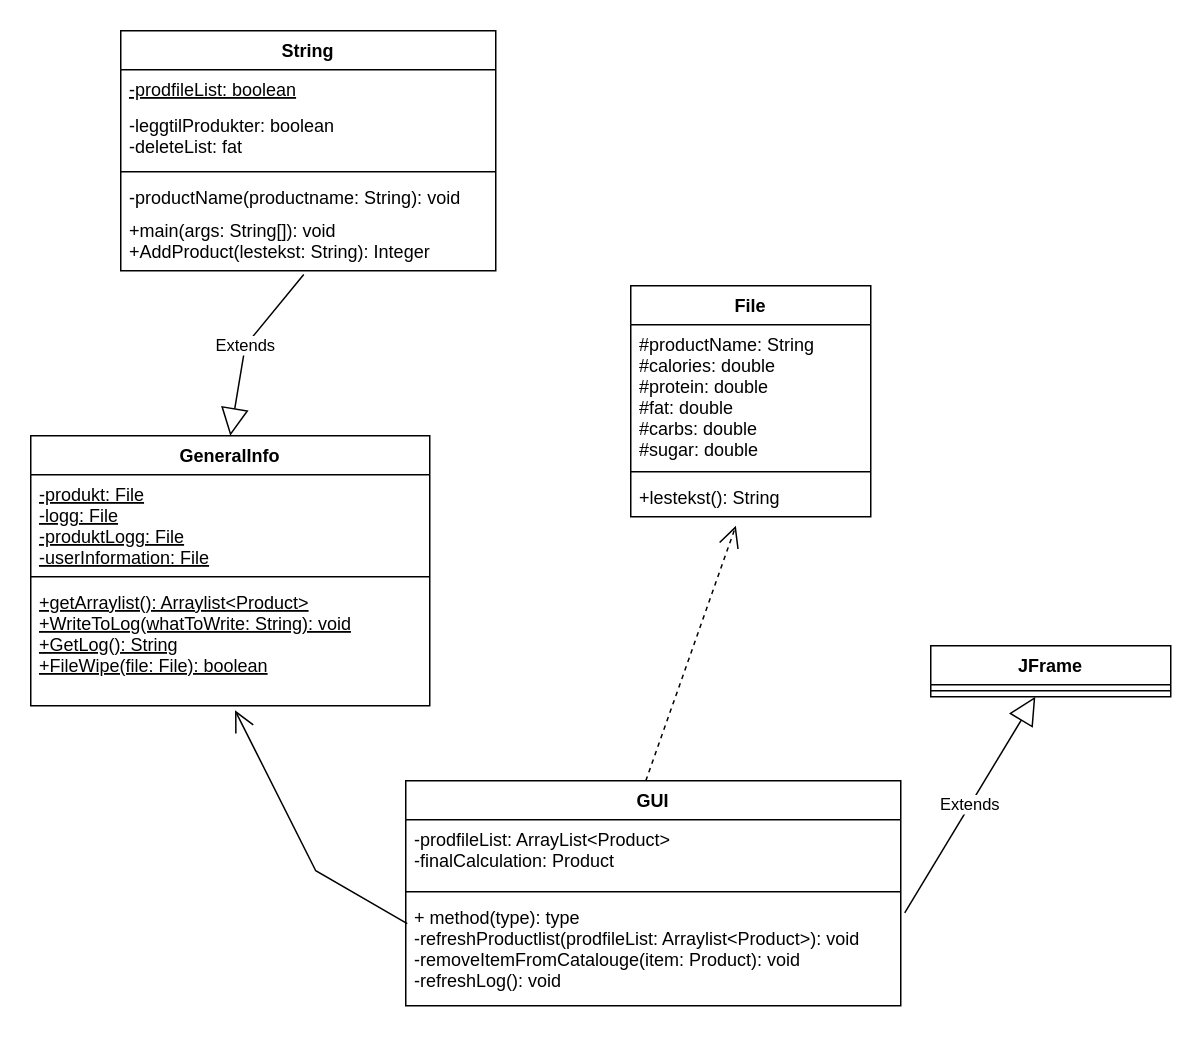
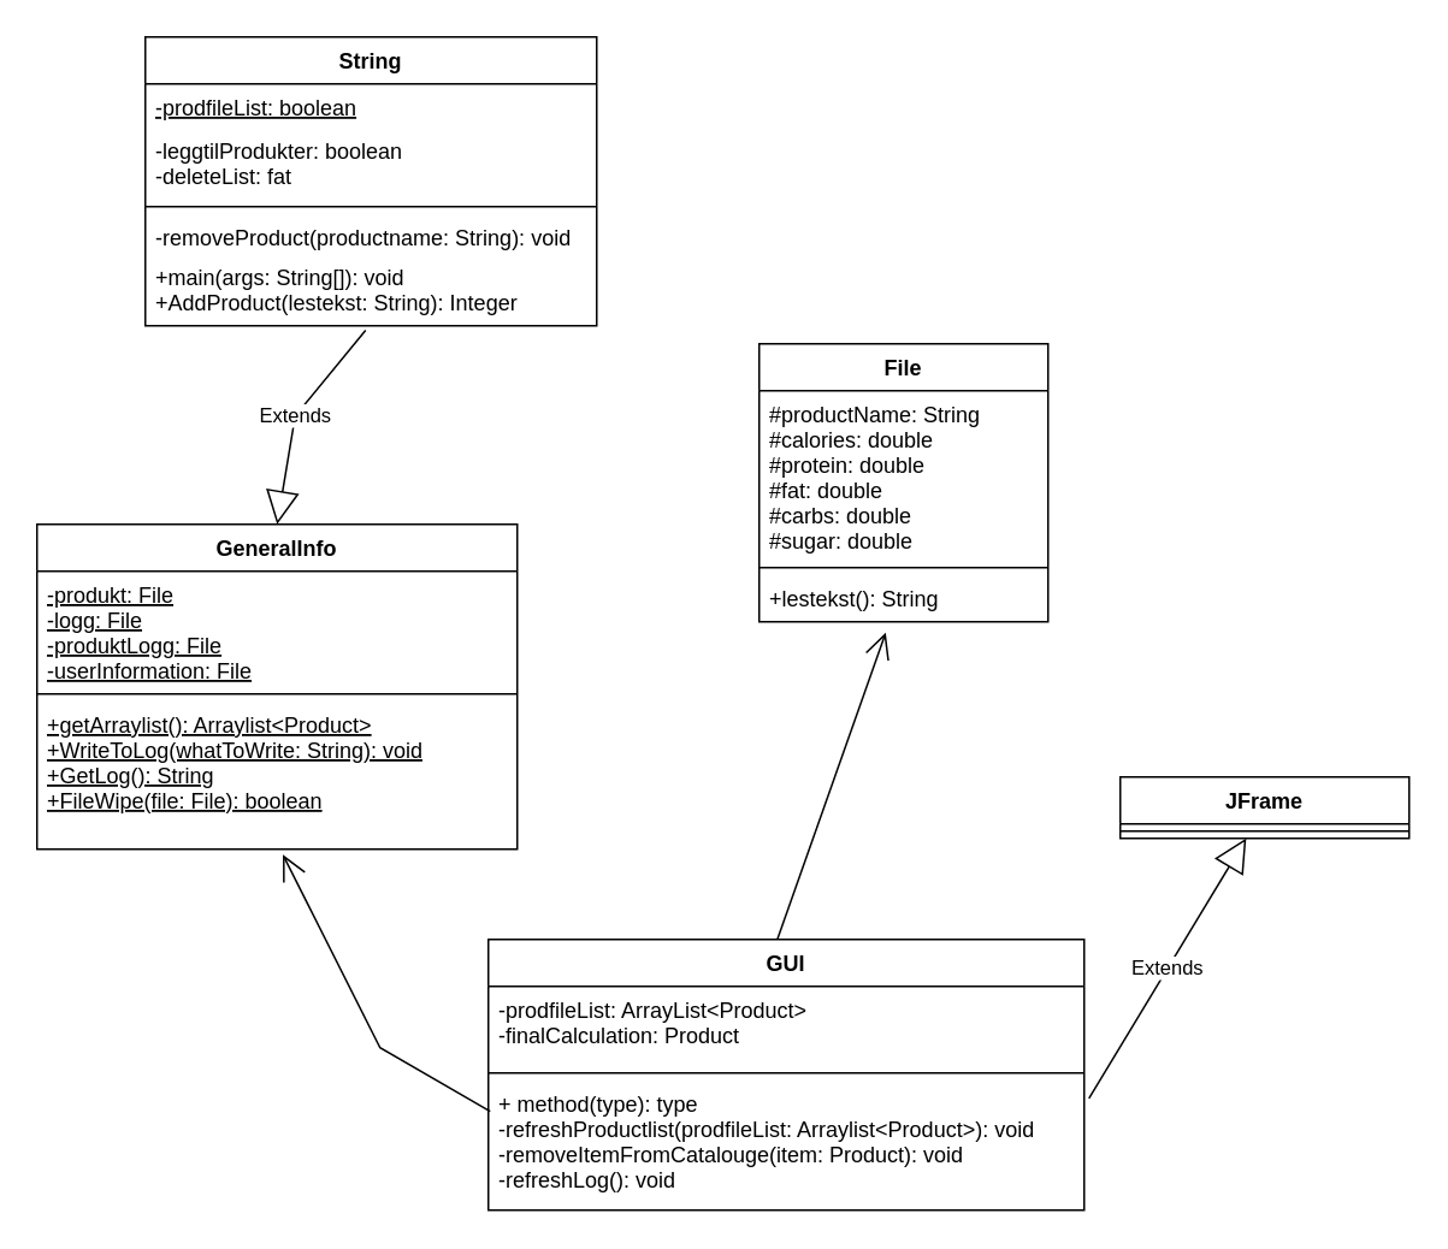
  <mxCell id="0" />
  <mxCell id="1" parent="0" />
  <mxCell id="2" value="String" style="swimlane;fontStyle=1;align=center;verticalAlign=top;childLayout=stackLayout;horizontal=1;startSize=26;horizontalStack=0;resizeParent=1;resizeParentMax=0;resizeLast=0;collapsible=1;marginBottom=0;" vertex="1" parent="1"><mxGeometry x="80" y="20" width="250" height="160" as="geometry" /></mxCell>
  <mxCell id="3" value="-prodfileList: boolean" style="text;strokeColor=none;fillColor=none;align=left;verticalAlign=top;spacingLeft=4;spacingRight=4;overflow=hidden;rotatable=0;points=[[0,0.5],[1,0.5]];portConstraint=eastwest;fontStyle=4" vertex="1" parent="2"><mxGeometry y="26" width="250" height="24" as="geometry" /></mxCell>
  <mxCell id="4" value="-leggtilProdukter: boolean&#10;-deleteList: fat" style="text;strokeColor=none;fillColor=none;align=left;verticalAlign=top;spacingLeft=4;spacingRight=4;overflow=hidden;rotatable=0;points=[[0,0.5],[1,0.5]];portConstraint=eastwest;" vertex="1" parent="2"><mxGeometry y="50" width="250" height="40" as="geometry" /></mxCell>
  <mxCell id="5" value="" style="line;strokeWidth=1;fillColor=none;align=left;verticalAlign=middle;spacingTop=-1;spacingLeft=3;spacingRight=3;rotatable=0;labelPosition=right;points=[];portConstraint=eastwest;" vertex="1" parent="2"><mxGeometry y="90" width="250" height="8" as="geometry" /></mxCell>
- <mxCell id="6" value="-productName(productname: String): void" style="text;strokeColor=none;fillColor=none;align=left;verticalAlign=top;spacingLeft=4;spacingRight=4;overflow=hidden;rotatable=0;points=[[0,0.5],[1,0.5]];portConstraint=eastwest;" vertex="1" parent="2"><mxGeometry y="98" width="250" height="22" as="geometry" /></mxCell>
+ <mxCell id="6" value="-removeProduct(productname: String): void" style="text;strokeColor=none;fillColor=none;align=left;verticalAlign=top;spacingLeft=4;spacingRight=4;overflow=hidden;rotatable=0;points=[[0,0.5],[1,0.5]];portConstraint=eastwest;" vertex="1" parent="2"><mxGeometry y="98" width="250" height="22" as="geometry" /></mxCell>
  <mxCell id="7" value="+main(args: String[]): void&#10;+AddProduct(lestekst: String): Integer" style="text;strokeColor=none;fillColor=none;align=left;verticalAlign=top;spacingLeft=4;spacingRight=4;overflow=hidden;rotatable=0;points=[[0,0.5],[1,0.5]];portConstraint=eastwest;" vertex="1" parent="2"><mxGeometry y="120" width="250" height="40" as="geometry" /></mxCell>
  <mxCell id="8" value="GeneralInfo" style="swimlane;fontStyle=1;align=center;verticalAlign=top;childLayout=stackLayout;horizontal=1;startSize=26;horizontalStack=0;resizeParent=1;resizeParentMax=0;resizeLast=0;collapsible=1;marginBottom=0;" vertex="1" parent="1"><mxGeometry x="20" y="290" width="266" height="180" as="geometry" /></mxCell>
  <mxCell id="9" value="-produkt: File&#10;-logg: File&#10;-produktLogg: File&#10;-userInformation: File" style="text;strokeColor=none;fillColor=none;align=left;verticalAlign=top;spacingLeft=4;spacingRight=4;overflow=hidden;rotatable=0;points=[[0,0.5],[1,0.5]];portConstraint=eastwest;fontStyle=4" vertex="1" parent="8"><mxGeometry y="26" width="266" height="64" as="geometry" /></mxCell>
  <mxCell id="10" value="" style="line;strokeWidth=1;fillColor=none;align=left;verticalAlign=middle;spacingTop=-1;spacingLeft=3;spacingRight=3;rotatable=0;labelPosition=right;points=[];portConstraint=eastwest;" vertex="1" parent="8"><mxGeometry y="90" width="266" height="8" as="geometry" /></mxCell>
  <mxCell id="11" value="+getArraylist(): Arraylist&lt;Product&gt;&#10;+WriteToLog(whatToWrite: String): void&#10;+GetLog(): String&#10;+FileWipe(file: File): boolean" style="text;strokeColor=none;fillColor=none;align=left;verticalAlign=top;spacingLeft=4;spacingRight=4;overflow=hidden;rotatable=0;points=[[0,0.5],[1,0.5]];portConstraint=eastwest;fontStyle=4" vertex="1" parent="8"><mxGeometry y="98" width="266" height="82" as="geometry" /></mxCell>
  <mxCell id="12" value="File" style="swimlane;fontStyle=1;align=center;verticalAlign=top;childLayout=stackLayout;horizontal=1;startSize=26;horizontalStack=0;resizeParent=1;resizeParentMax=0;resizeLast=0;collapsible=1;marginBottom=0;" vertex="1" parent="1"><mxGeometry x="420" y="190" width="160" height="154" as="geometry" /></mxCell>
  <mxCell id="13" value="#productName: String &#10;#calories: double &#10;#protein: double &#10;#fat: double &#10;#carbs: double &#10;#sugar: double " style="text;strokeColor=none;fillColor=none;align=left;verticalAlign=top;spacingLeft=4;spacingRight=4;overflow=hidden;rotatable=0;points=[[0,0.5],[1,0.5]];portConstraint=eastwest;" vertex="1" parent="12"><mxGeometry y="26" width="160" height="94" as="geometry" /></mxCell>
  <mxCell id="14" value="" style="line;strokeWidth=1;fillColor=none;align=left;verticalAlign=middle;spacingTop=-1;spacingLeft=3;spacingRight=3;rotatable=0;labelPosition=right;points=[];portConstraint=eastwest;" vertex="1" parent="12"><mxGeometry y="120" width="160" height="8" as="geometry" /></mxCell>
  <mxCell id="15" value="+lestekst(): String&#10;" style="text;strokeColor=none;fillColor=none;align=left;verticalAlign=top;spacingLeft=4;spacingRight=4;overflow=hidden;rotatable=0;points=[[0,0.5],[1,0.5]];portConstraint=eastwest;" vertex="1" parent="12"><mxGeometry y="128" width="160" height="26" as="geometry" /></mxCell>
  <mxCell id="16" value="GUI" style="swimlane;fontStyle=1;align=center;verticalAlign=top;childLayout=stackLayout;horizontal=1;startSize=26;horizontalStack=0;resizeParent=1;resizeParentMax=0;resizeLast=0;collapsible=1;marginBottom=0;" vertex="1" parent="1"><mxGeometry x="270" y="520" width="330" height="150" as="geometry" /></mxCell>
  <mxCell id="17" value="-prodfileList: ArrayList&lt;Product&gt;&#10;-finalCalculation: Product" style="text;strokeColor=none;fillColor=none;align=left;verticalAlign=top;spacingLeft=4;spacingRight=4;overflow=hidden;rotatable=0;points=[[0,0.5],[1,0.5]];portConstraint=eastwest;" vertex="1" parent="16"><mxGeometry y="26" width="330" height="44" as="geometry" /></mxCell>
  <mxCell id="18" value="" style="line;strokeWidth=1;fillColor=none;align=left;verticalAlign=middle;spacingTop=-1;spacingLeft=3;spacingRight=3;rotatable=0;labelPosition=right;points=[];portConstraint=eastwest;" vertex="1" parent="16"><mxGeometry y="70" width="330" height="8" as="geometry" /></mxCell>
  <mxCell id="19" value="+ method(type): type&#10;-refreshProductlist(prodfileList: Arraylist&lt;Product&gt;): void&#10;-removeItemFromCatalouge(item: Product): void&#10;-refreshLog(): void" style="text;strokeColor=none;fillColor=none;align=left;verticalAlign=top;spacingLeft=4;spacingRight=4;overflow=hidden;rotatable=0;points=[[0,0.5],[1,0.5]];portConstraint=eastwest;" vertex="1" parent="16"><mxGeometry y="78" width="330" height="72" as="geometry" /></mxCell>
  <mxCell id="20" value="JFrame" style="swimlane;fontStyle=1;align=center;verticalAlign=top;childLayout=stackLayout;horizontal=1;startSize=26;horizontalStack=0;resizeParent=1;resizeParentMax=0;resizeLast=0;collapsible=1;marginBottom=0;" vertex="1" parent="1"><mxGeometry x="620" y="430" width="160" height="34" as="geometry" /></mxCell>
  <mxCell id="21" value="" style="line;strokeWidth=1;fillColor=none;align=left;verticalAlign=middle;spacingTop=-1;spacingLeft=3;spacingRight=3;rotatable=0;labelPosition=right;points=[];portConstraint=eastwest;" vertex="1" parent="20"><mxGeometry y="26" width="160" height="8" as="geometry" /></mxCell>
  <mxCell id="22" value="Extends" style="endArrow=block;endSize=16;endFill=0;html=1;rounded=0;exitX=1.008;exitY=0.141;exitDx=0;exitDy=0;exitPerimeter=0;" edge="1" parent="1" source="19" target="20"><mxGeometry width="160" relative="1" as="geometry"><mxPoint x="260" y="460" as="sourcePoint" /><mxPoint x="420" y="460" as="targetPoint" /></mxGeometry></mxCell>
  <mxCell id="23" value="Extends" style="endArrow=block;endSize=16;endFill=0;html=1;rounded=0;exitX=0.488;exitY=1.061;exitDx=0;exitDy=0;exitPerimeter=0;entryX=0.5;entryY=0;entryDx=0;entryDy=0;" edge="1" parent="1" source="7" target="8"><mxGeometry width="160" relative="1" as="geometry"><mxPoint x="260" y="340" as="sourcePoint" /><mxPoint x="420" y="340" as="targetPoint" /><Array as="points"><mxPoint x="163" y="230" /></Array></mxGeometry></mxCell>
  <mxCell id="24" value="" style="endArrow=open;endFill=1;endSize=12;html=1;rounded=0;exitX=0.003;exitY=0.24;exitDx=0;exitDy=0;exitPerimeter=0;entryX=0.512;entryY=1.037;entryDx=0;entryDy=0;entryPerimeter=0;" edge="1" parent="1" source="19" target="11"><mxGeometry width="160" relative="1" as="geometry"><mxPoint x="260" y="400" as="sourcePoint" /><mxPoint x="300" y="390" as="targetPoint" /><Array as="points"><mxPoint x="210" y="580" /></Array></mxGeometry></mxCell>
- <mxCell id="25" value="" style="endArrow=open;endFill=1;endSize=12;html=1;rounded=0;exitX=0.485;exitY=0;exitDx=0;exitDy=0;exitPerimeter=0;entryX=0.438;entryY=1.231;entryDx=0;entryDy=0;entryPerimeter=0;dashed=1;" edge="1" parent="1" source="16" target="15"><mxGeometry width="160" relative="1" as="geometry"><mxPoint x="260" y="400" as="sourcePoint" /><mxPoint x="420" y="400" as="targetPoint" /></mxGeometry></mxCell>
+ <mxCell id="25" value="" style="endArrow=open;endFill=1;endSize=12;html=1;rounded=0;exitX=0.485;exitY=0;exitDx=0;exitDy=0;exitPerimeter=0;entryX=0.438;entryY=1.231;entryDx=0;entryDy=0;entryPerimeter=0;" edge="1" parent="1" source="16" target="15"><mxGeometry width="160" relative="1" as="geometry"><mxPoint x="260" y="400" as="sourcePoint" /><mxPoint x="420" y="400" as="targetPoint" /></mxGeometry></mxCell>
